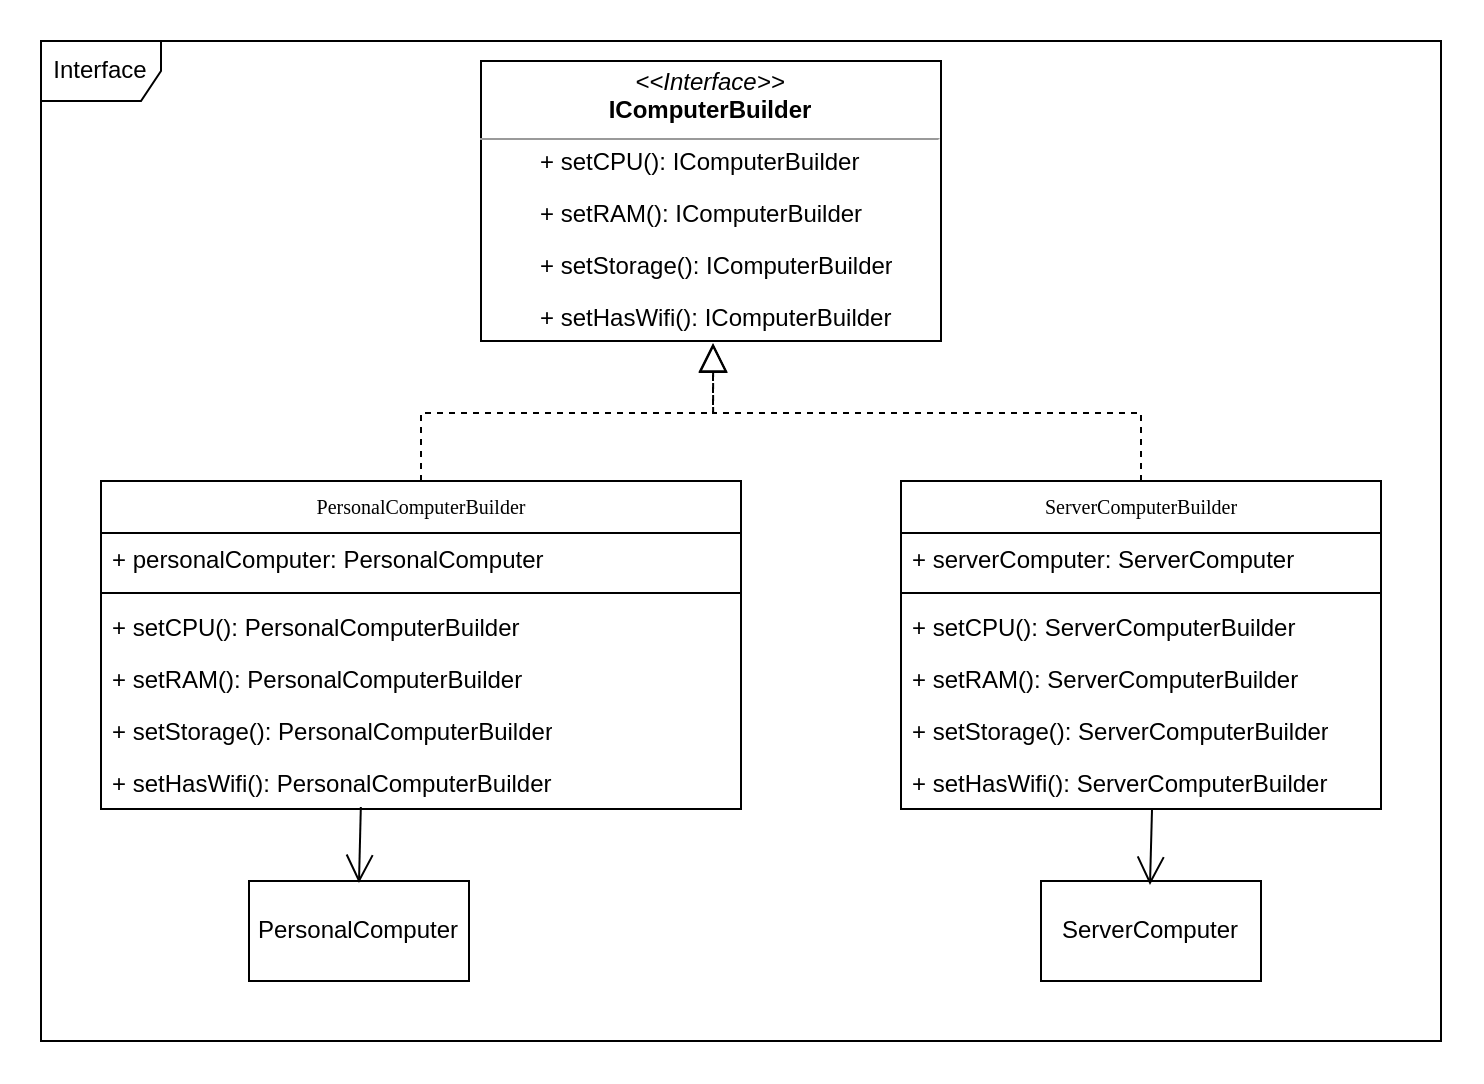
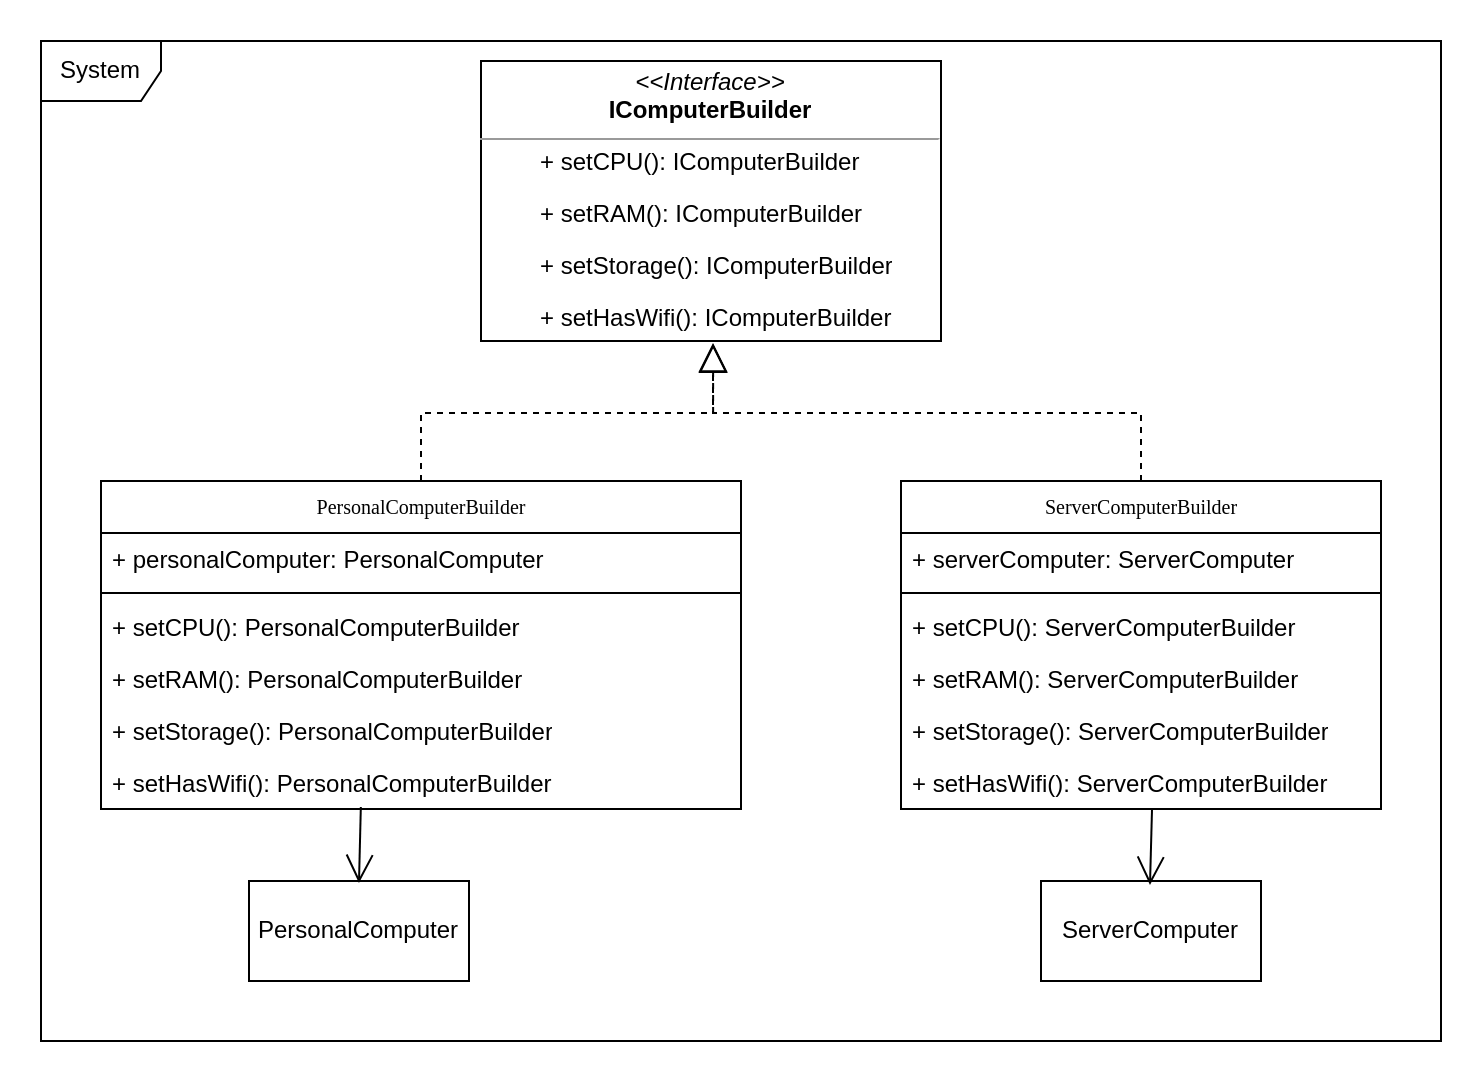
  <mxCell id="0" />
  <mxCell id="1" parent="0" />
  <mxCell id="2" value="PersonalComputerBuilder" style="swimlane;html=1;fontStyle=0;childLayout=stackLayout;horizontal=1;startSize=26;fillColor=none;horizontalStack=0;resizeParent=1;resizeLast=0;collapsible=1;marginBottom=0;swimlaneFillColor=#ffffff;rounded=0;shadow=0;comic=0;labelBackgroundColor=none;strokeWidth=1;fontFamily=Verdana;fontSize=10;align=center;" parent="1" vertex="1"><mxGeometry x="50" y="240" width="320" height="164" as="geometry" /></mxCell>
  <mxCell id="3" value="+ personalComputer: PersonalComputer" style="text;html=1;strokeColor=none;fillColor=none;align=left;verticalAlign=top;spacingLeft=4;spacingRight=4;whiteSpace=wrap;overflow=hidden;rotatable=0;points=[[0,0.5],[1,0.5]];portConstraint=eastwest;" parent="2" vertex="1"><mxGeometry y="26" width="320" height="26" as="geometry" /></mxCell>
  <mxCell id="4" value="" style="line;strokeWidth=1;fillColor=none;align=left;verticalAlign=middle;spacingTop=-1;spacingLeft=3;spacingRight=3;rotatable=0;labelPosition=right;points=[];portConstraint=eastwest;strokeColor=inherit;" parent="2" vertex="1"><mxGeometry y="52" width="320" height="8" as="geometry" /></mxCell>
  <mxCell id="5" value="+ setCPU(): PersonalComputerBuilder" style="text;strokeColor=none;fillColor=none;align=left;verticalAlign=top;spacingLeft=4;spacingRight=4;overflow=hidden;rotatable=0;points=[[0,0.5],[1,0.5]];portConstraint=eastwest;whiteSpace=wrap;html=1;" parent="2" vertex="1"><mxGeometry y="60" width="320" height="26" as="geometry" /></mxCell>
  <mxCell id="6" value="+ setRAM(): PersonalComputerBuilder" style="text;strokeColor=none;fillColor=none;align=left;verticalAlign=top;spacingLeft=4;spacingRight=4;overflow=hidden;rotatable=0;points=[[0,0.5],[1,0.5]];portConstraint=eastwest;whiteSpace=wrap;html=1;" parent="2" vertex="1"><mxGeometry y="86" width="320" height="26" as="geometry" /></mxCell>
  <mxCell id="7" value="+ setStorage(): PersonalComputerBuilder" style="text;strokeColor=none;fillColor=none;align=left;verticalAlign=top;spacingLeft=4;spacingRight=4;overflow=hidden;rotatable=0;points=[[0,0.5],[1,0.5]];portConstraint=eastwest;whiteSpace=wrap;html=1;" parent="2" vertex="1"><mxGeometry y="112" width="320" height="26" as="geometry" /></mxCell>
  <mxCell id="8" value="+ setHasWifi(): PersonalComputerBuilder" style="text;strokeColor=none;fillColor=none;align=left;verticalAlign=top;spacingLeft=4;spacingRight=4;overflow=hidden;rotatable=0;points=[[0,0.5],[1,0.5]];portConstraint=eastwest;whiteSpace=wrap;html=1;" parent="2" vertex="1"><mxGeometry y="138" width="320" height="26" as="geometry" /></mxCell>
  <mxCell id="9" value="" style="group" parent="1" vertex="1" connectable="0"><mxGeometry x="240" y="30" width="230" height="141" as="geometry" /></mxCell>
  <mxCell id="10" value="&lt;p style=&quot;margin:0px;margin-top:4px;text-align:center;&quot;&gt;&lt;i&gt;&amp;lt;&amp;lt;Interface&amp;gt;&amp;gt;&lt;/i&gt;&lt;br&gt;&lt;b&gt;IComputerBuilder&lt;/b&gt;&lt;/p&gt;&lt;hr size=&quot;1&quot;&gt;&lt;p style=&quot;margin:0px;margin-left:4px;&quot;&gt;&lt;br&gt;&lt;/p&gt;" style="verticalAlign=top;align=left;overflow=fill;fontSize=12;fontFamily=Helvetica;html=1;rounded=0;shadow=0;comic=0;labelBackgroundColor=none;strokeWidth=1" parent="9" vertex="1"><mxGeometry width="230" height="140" as="geometry" /></mxCell>
  <mxCell id="11" value="+ setCPU(): IComputerBuilder" style="text;strokeColor=none;fillColor=none;align=left;verticalAlign=top;spacingLeft=4;spacingRight=4;overflow=hidden;rotatable=0;points=[[0,0.5],[1,0.5]];portConstraint=eastwest;whiteSpace=wrap;html=1;" parent="9" vertex="1"><mxGeometry x="23.59" y="37" width="188.718" height="26" as="geometry" /></mxCell>
  <mxCell id="12" value="+ setRAM(): IComputerBuilder" style="text;strokeColor=none;fillColor=none;align=left;verticalAlign=top;spacingLeft=4;spacingRight=4;overflow=hidden;rotatable=0;points=[[0,0.5],[1,0.5]];portConstraint=eastwest;whiteSpace=wrap;html=1;" parent="9" vertex="1"><mxGeometry x="23.59" y="63" width="188.718" height="26" as="geometry" /></mxCell>
  <mxCell id="13" value="+ setStorage(): IComputerBuilder" style="text;strokeColor=none;fillColor=none;align=left;verticalAlign=top;spacingLeft=4;spacingRight=4;overflow=hidden;rotatable=0;points=[[0,0.5],[1,0.5]];portConstraint=eastwest;whiteSpace=wrap;html=1;" parent="9" vertex="1"><mxGeometry x="23.59" y="89" width="188.718" height="26" as="geometry" /></mxCell>
  <mxCell id="14" value="+ setHasWifi(): IComputerBuilder" style="text;strokeColor=none;fillColor=none;align=left;verticalAlign=top;spacingLeft=4;spacingRight=4;overflow=hidden;rotatable=0;points=[[0,0.5],[1,0.5]];portConstraint=eastwest;whiteSpace=wrap;html=1;" parent="9" vertex="1"><mxGeometry x="23.59" y="115" width="188.718" height="26" as="geometry" /></mxCell>
  <mxCell id="15" value="ServerComputerBuilder" style="swimlane;html=1;fontStyle=0;childLayout=stackLayout;horizontal=1;startSize=26;fillColor=none;horizontalStack=0;resizeParent=1;resizeLast=0;collapsible=1;marginBottom=0;swimlaneFillColor=#ffffff;rounded=0;shadow=0;comic=0;labelBackgroundColor=none;strokeWidth=1;fontFamily=Verdana;fontSize=10;align=center;" parent="1" vertex="1"><mxGeometry x="450" y="240" width="240" height="164" as="geometry" /></mxCell>
  <mxCell id="16" value="+ serverComputer: ServerComputer" style="text;html=1;strokeColor=none;fillColor=none;align=left;verticalAlign=top;spacingLeft=4;spacingRight=4;whiteSpace=wrap;overflow=hidden;rotatable=0;points=[[0,0.5],[1,0.5]];portConstraint=eastwest;" parent="15" vertex="1"><mxGeometry y="26" width="240" height="26" as="geometry" /></mxCell>
  <mxCell id="17" value="" style="line;strokeWidth=1;fillColor=none;align=left;verticalAlign=middle;spacingTop=-1;spacingLeft=3;spacingRight=3;rotatable=0;labelPosition=right;points=[];portConstraint=eastwest;strokeColor=inherit;" parent="15" vertex="1"><mxGeometry y="52" width="240" height="8" as="geometry" /></mxCell>
  <mxCell id="18" value="+ setCPU(): ServerComputerBuilder" style="text;strokeColor=none;fillColor=none;align=left;verticalAlign=top;spacingLeft=4;spacingRight=4;overflow=hidden;rotatable=0;points=[[0,0.5],[1,0.5]];portConstraint=eastwest;whiteSpace=wrap;html=1;" parent="15" vertex="1"><mxGeometry y="60" width="240" height="26" as="geometry" /></mxCell>
  <mxCell id="19" value="+ setRAM(): ServerComputerBuilder" style="text;strokeColor=none;fillColor=none;align=left;verticalAlign=top;spacingLeft=4;spacingRight=4;overflow=hidden;rotatable=0;points=[[0,0.5],[1,0.5]];portConstraint=eastwest;whiteSpace=wrap;html=1;" parent="15" vertex="1"><mxGeometry y="86" width="240" height="26" as="geometry" /></mxCell>
  <mxCell id="20" value="+ setStorage(): ServerComputerBuilder" style="text;strokeColor=none;fillColor=none;align=left;verticalAlign=top;spacingLeft=4;spacingRight=4;overflow=hidden;rotatable=0;points=[[0,0.5],[1,0.5]];portConstraint=eastwest;whiteSpace=wrap;html=1;" parent="15" vertex="1"><mxGeometry y="112" width="240" height="26" as="geometry" /></mxCell>
  <mxCell id="21" value="+ setHasWifi(): ServerComputerBuilder" style="text;strokeColor=none;fillColor=none;align=left;verticalAlign=top;spacingLeft=4;spacingRight=4;overflow=hidden;rotatable=0;points=[[0,0.5],[1,0.5]];portConstraint=eastwest;whiteSpace=wrap;html=1;" parent="15" vertex="1"><mxGeometry y="138" width="240" height="26" as="geometry" /></mxCell>
  <mxCell id="22" value="" style="endArrow=block;dashed=1;endFill=0;endSize=12;html=1;rounded=0;entryX=0.49;entryY=1.015;entryDx=0;entryDy=0;entryPerimeter=0;exitX=0.5;exitY=0;exitDx=0;exitDy=0;edgeStyle=elbowEdgeStyle;elbow=vertical;" parent="1" source="2" target="14" edge="1"><mxGeometry width="160" relative="1" as="geometry"><mxPoint x="270" y="210" as="sourcePoint" /><mxPoint x="430" y="210" as="targetPoint" /></mxGeometry></mxCell>
  <mxCell id="23" value="" style="endArrow=block;dashed=1;endFill=0;endSize=12;html=1;rounded=0;exitX=0.5;exitY=0;exitDx=0;exitDy=0;edgeStyle=elbowEdgeStyle;elbow=vertical;entryX=0.495;entryY=1;entryDx=0;entryDy=0;entryPerimeter=0;" parent="1" source="15" edge="1"><mxGeometry width="160" relative="1" as="geometry"><mxPoint x="599" y="240" as="sourcePoint" /><mxPoint x="356.005" y="171" as="targetPoint" /></mxGeometry></mxCell>
  <mxCell id="24" value="PersonalComputer" style="html=1;whiteSpace=wrap;" parent="1" vertex="1"><mxGeometry x="124" y="440" width="110" height="50" as="geometry" /></mxCell>
  <mxCell id="25" value="ServerComputer" style="html=1;whiteSpace=wrap;" parent="1" vertex="1"><mxGeometry x="520" y="440" width="110" height="50" as="geometry" /></mxCell>
  <mxCell id="26" value="" style="endArrow=open;endFill=1;endSize=12;html=1;rounded=0;exitX=0.406;exitY=0.962;exitDx=0;exitDy=0;exitPerimeter=0;" parent="1" source="8" edge="1"><mxGeometry width="160" relative="1" as="geometry"><mxPoint x="179" y="410" as="sourcePoint" /><mxPoint x="178.984" y="441" as="targetPoint" /></mxGeometry></mxCell>
  <mxCell id="27" value="" style="endArrow=open;endFill=1;endSize=12;html=1;rounded=0;exitX=0.406;exitY=0.962;exitDx=0;exitDy=0;exitPerimeter=0;" parent="1" edge="1"><mxGeometry width="160" relative="1" as="geometry"><mxPoint x="575.51" y="404" as="sourcePoint" /><mxPoint x="574.494" y="442" as="targetPoint" /></mxGeometry></mxCell>
- <mxCell id="28" value="Interface" style="shape=umlFrame;whiteSpace=wrap;html=1;pointerEvents=0;" vertex="1" parent="1"><mxGeometry x="20" y="20" width="700" height="500" as="geometry" /></mxCell>
+ <mxCell id="28" value="System" style="shape=umlFrame;whiteSpace=wrap;html=1;pointerEvents=0;" vertex="1" parent="1"><mxGeometry x="20" y="20" width="700" height="500" as="geometry" /></mxCell>
